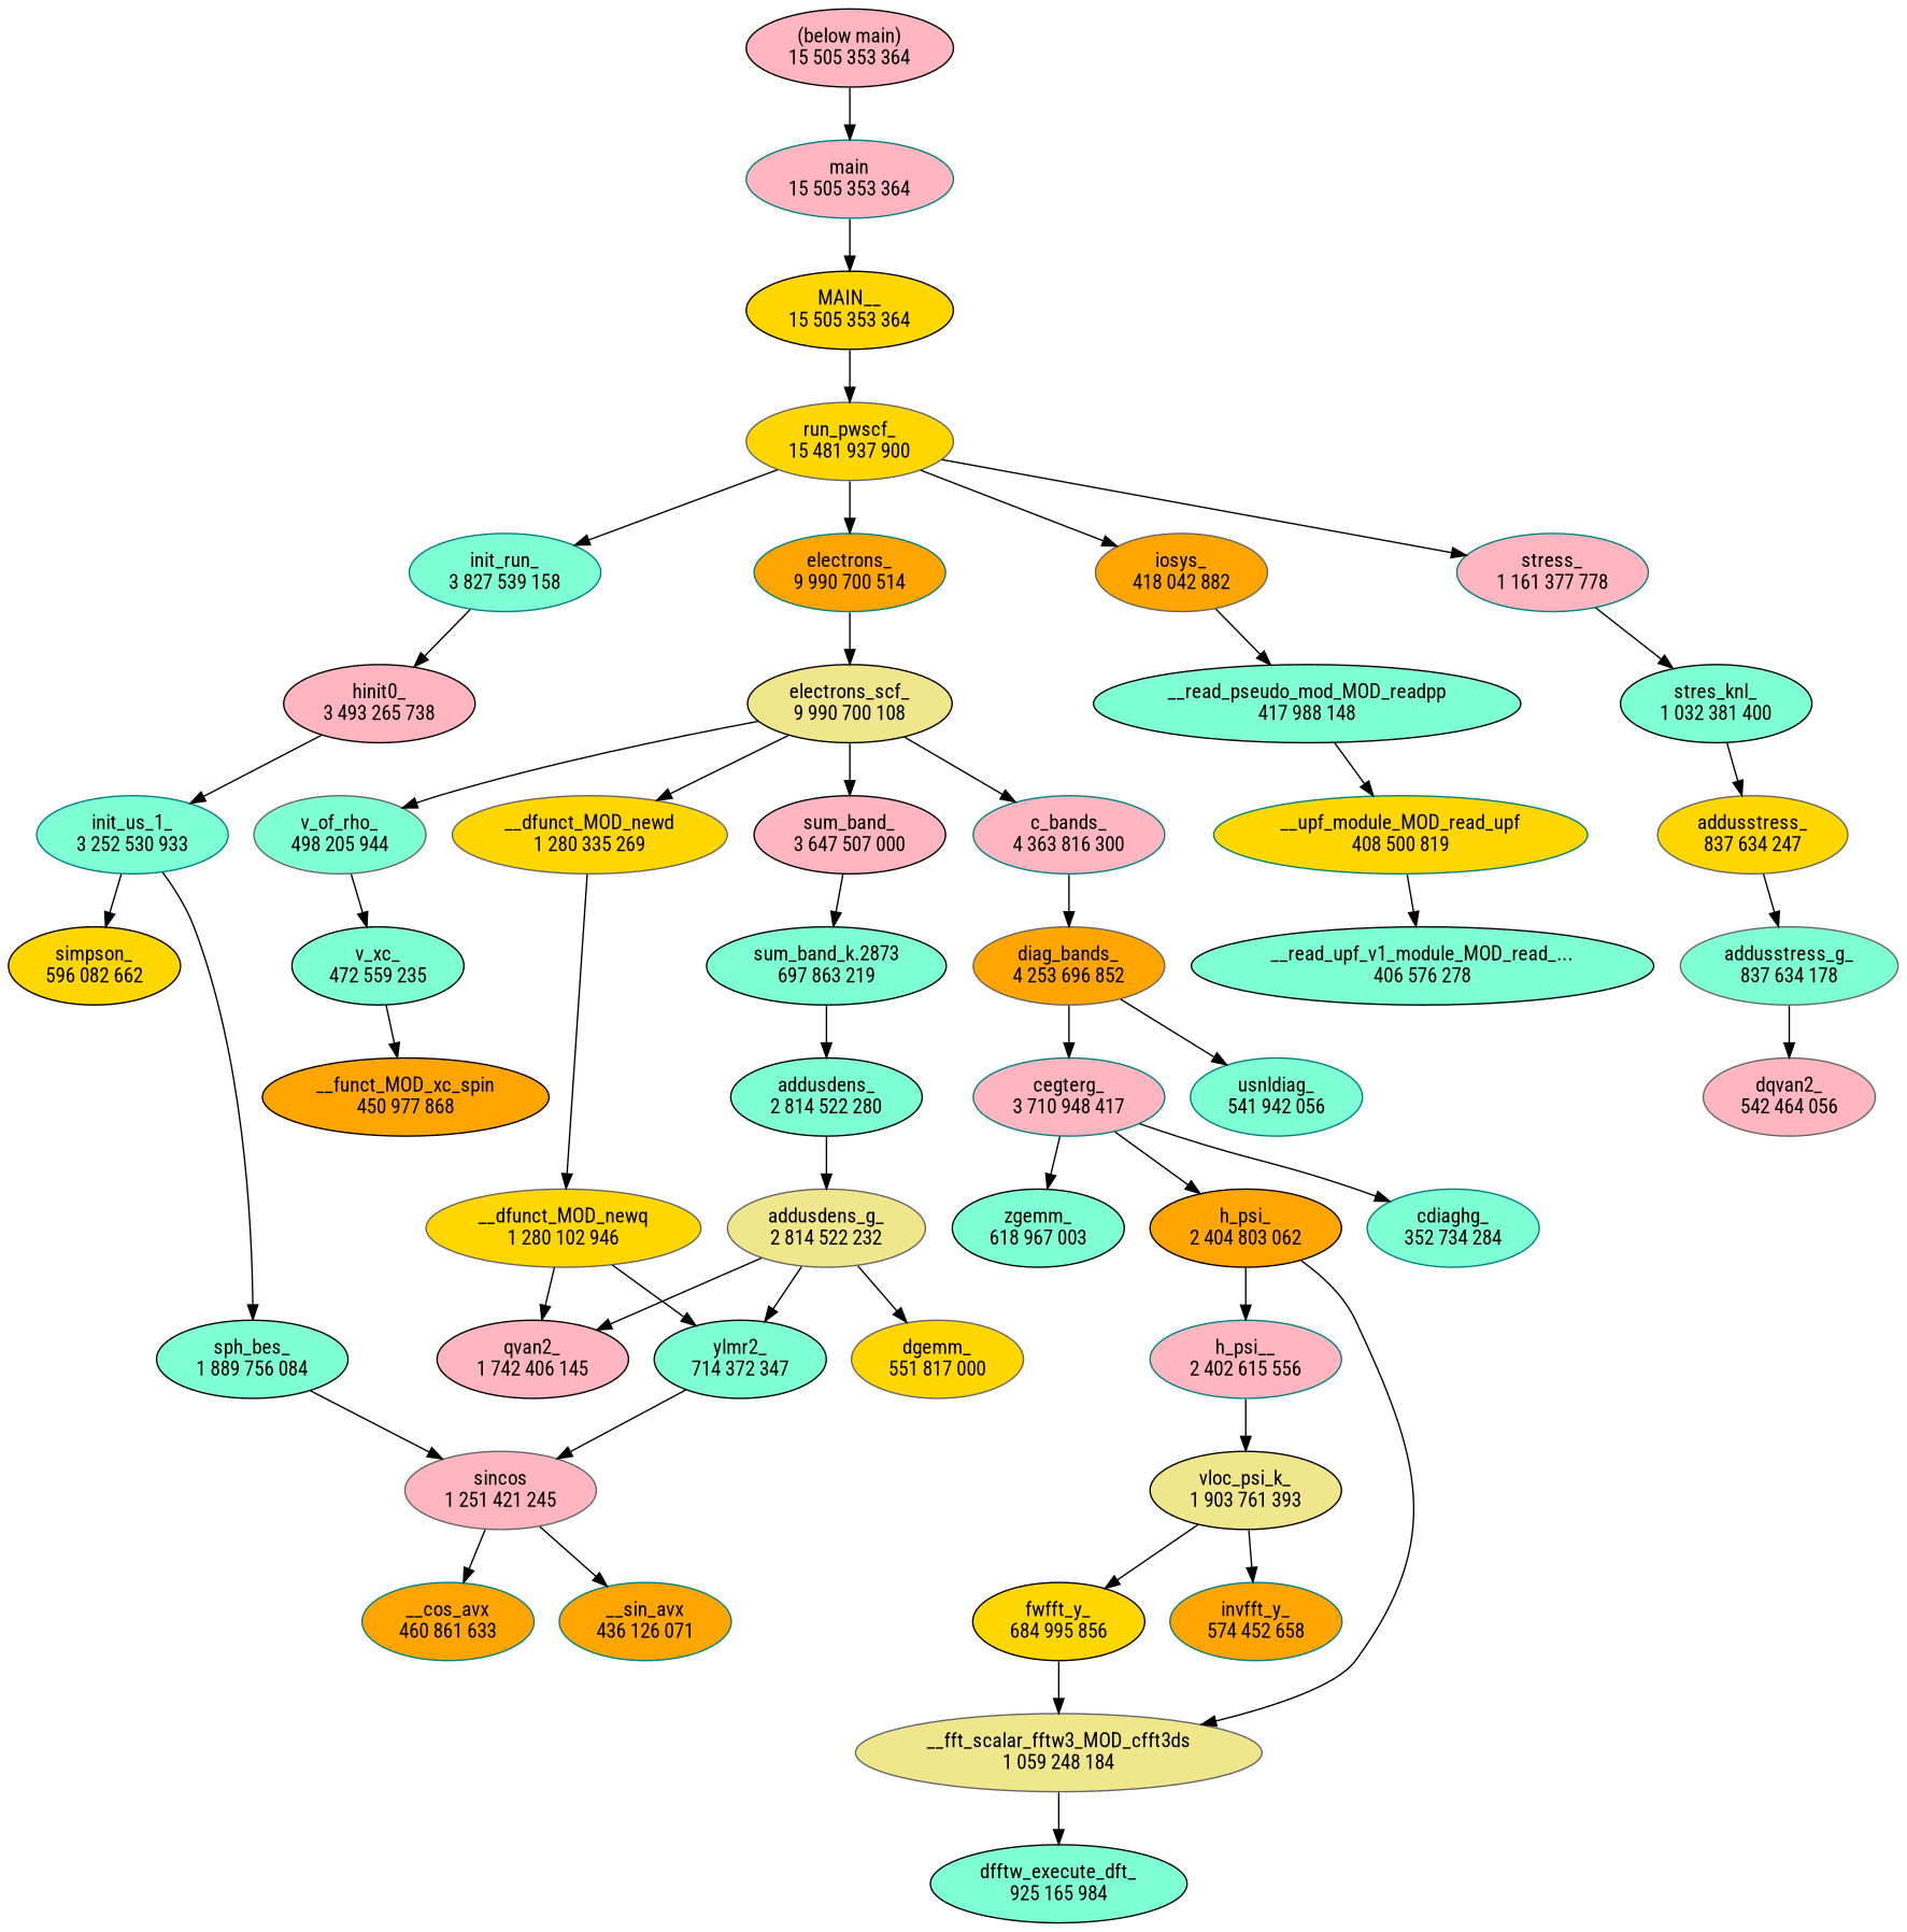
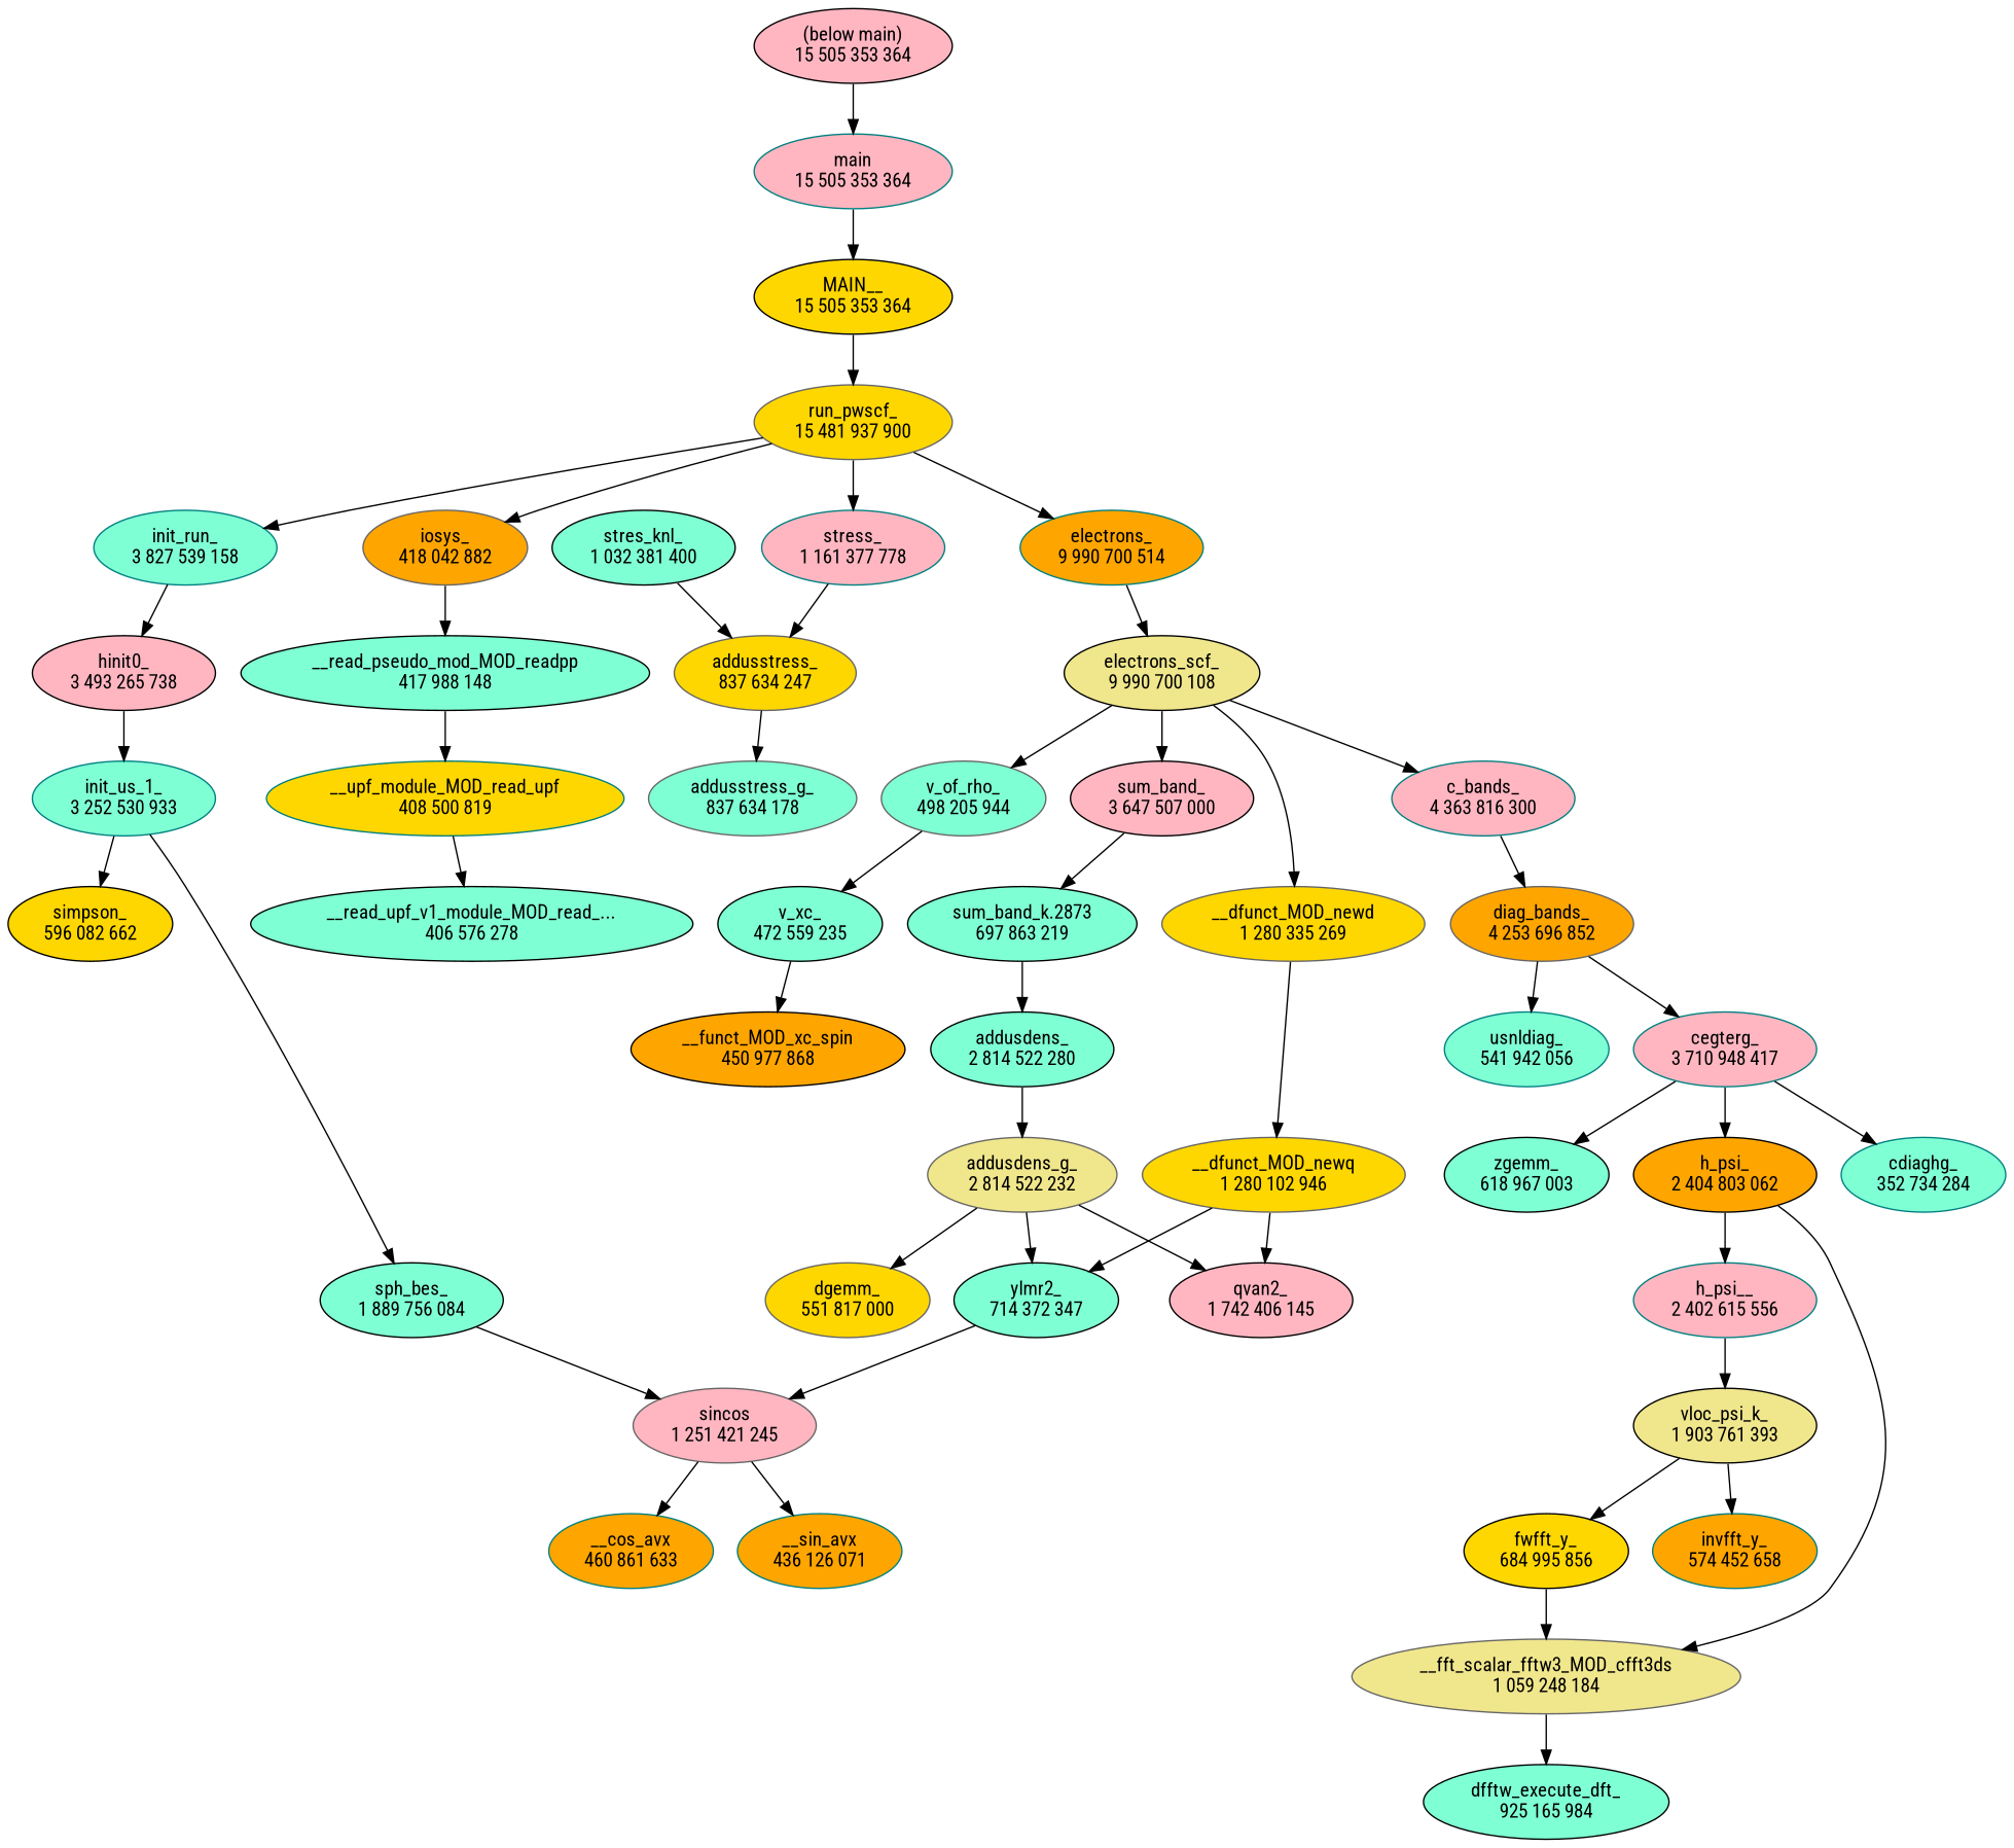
  digraph {
    fontname="Roboto Condensed"
    node [color=black fillcolor=aquamarine fontname="Roboto Condensed" style=filled]
    edge [fontname="Roboto Condensed" weight=3]
    n1 [color=teal fillcolor=orange label="__sin_avx\n436 126 071"]
    n2 [color=gray40 fillcolor=lightpink label="sincos\n1 251 421 245"]
    n3 [color=teal fillcolor=orange label="__cos_avx\n460 861 633"]
    n4 [label="dfftw_execute_dft_\n925 165 984"]
    n5 [color=gray40 fillcolor=orange label="diag_bands_\n4 253 696 852"]
    n6 [color=teal label="usnldiag_\n541 942 056"]
    n7 [color=teal fillcolor=lightpink label="cegterg_\n3 710 948 417"]
    n8 [label="zgemm_\n618 967 003"]
    n9 [fillcolor=orange label="h_psi_\n2 404 803 062"]
    n10 [color=teal label="cdiaghg_\n352 734 284"]
    n11 [label="stres_knl_\n1 032 381 400"]
    n12 [color=gray40 fillcolor=gold label="addusstress_\n837 634 247"]
    n13 [color=gray40 label="addusstress_g_\n837 634 178"]
    n14 [color=gray40 fillcolor=gold label="dgemm_\n551 817 000"]
    n15 [color=gray40 fillcolor=khaki label="__fft_scalar_fftw3_MOD_cfft3ds\n1 059 248 184"]
    n16 [fillcolor=lightpink label="qvan2_\n1 742 406 145"]
    n17 [fillcolor=gold label="simpson_\n596 082 662"]
    n18 [color=teal fillcolor=orange label="invfft_y_\n574 452 658"]
    n19 [color=teal fillcolor=gold label="__upf_module_MOD_read_upf\n408 500 819"]
    n20 [label="__read_upf_v1_module_MOD_read_...\n406 576 278"]
    n21 [fillcolor=gold label="fwfft_y_\n684 995 856"]
    n22 [label="__read_pseudo_mod_MOD_readpp\n417 988 148"]
-   n23 [color=gray40 fillcolor=lightpink label="dqvan2_\n542 464 056"]
    n24 [label="ylmr2_\n714 372 347"]
    n25 [label="sph_bes_\n1 889 756 084"]
    n26 [color=teal label="init_us_1_\n3 252 530 933"]
    n27 [label="addusdens_\n2 814 522 280"]
    n28 [color=gray40 fillcolor=khaki label="addusdens_g_\n2 814 522 232"]
    n29 [label="v_xc_\n472 559 235"]
    n30 [fillcolor=orange label="__funct_MOD_xc_spin\n450 977 868"]
    n31 [color=teal fillcolor=lightpink label="h_psi__\n2 402 615 556"]
    n32 [fillcolor=khaki label="vloc_psi_k_\n1 903 761 393"]
    n33 [color=teal label="init_run_\n3 827 539 158"]
    n34 [fillcolor=lightpink label="hinit0_\n3 493 265 738"]
    n35 [color=gray40 fillcolor=gold label="__dfunct_MOD_newd\n1 280 335 269"]
    n36 [color=gray40 fillcolor=gold label="__dfunct_MOD_newq\n1 280 102 946"]
    n37 [fillcolor=khaki label="electrons_scf_\n9 990 700 108"]
    n38 [fillcolor=lightpink label="sum_band_\n3 647 507 000"]
    n39 [color=teal fillcolor=lightpink label="c_bands_\n4 363 816 300"]
    n40 [color=gray40 label="v_of_rho_\n498 205 944"]
    n41 [label="sum_band_k.2873\n697 863 219"]
    n42 [color=teal fillcolor=orange label="electrons_\n9 990 700 514"]
    n43 [color=gray40 fillcolor=gold label="run_pwscf_\n15 481 937 900"]
    n44 [color=gray40 fillcolor=orange label="iosys_\n418 042 882"]
    n45 [color=teal fillcolor=lightpink label="stress_\n1 161 377 778"]
    n46 [color=teal fillcolor=lightpink label="main\n15 505 353 364"]
    n47 [fillcolor=gold label="MAIN__\n15 505 353 364"]
    n48 [fillcolor=lightpink label="(below main)\n15 505 353 364"]
    n2 -> n1 [weight=2]
    n2 -> n3 [weight=2]
    n5 -> n6
    n5 -> n7
    n7 -> n8
    n7 -> n9
    n7 -> n10 [weight=2]
    n9 -> n15 [weight=2]
    n9 -> n31
    n11 -> n12
    n12 -> n13
-   n13 -> n23
    n15 -> n4
    n19 -> n20 [weight=2]
    n21 -> n15
    n22 -> n19 [weight=2]
    n24 -> n2
    n25 -> n2
    n26 -> n17
    n26 -> n25
    n27 -> n28
    n28 -> n14
    n28 -> n16
    n28 -> n24 [weight=2]
    n29 -> n30 [weight=2]
    n31 -> n32
    n32 -> n18
    n32 -> n21
    n33 -> n34
    n34 -> n26
    n35 -> n36
    n36 -> n16
    n36 -> n24 [weight=2]
    n37 -> n35
    n37 -> n38
    n37 -> n39
    n37 -> n40 [weight=2]
    n38 -> n41
    n39 -> n5
    n40 -> n29 [weight=2]
    n41 -> n27
    n42 -> n37
    n43 -> n33
    n43 -> n42
    n43 -> n44 [weight=2]
    n43 -> n45
    n44 -> n22 [weight=2]
-   n45 -> n11
+   n45 -> n12
    n46 -> n47
    n47 -> n43
    n48 -> n46
  }
